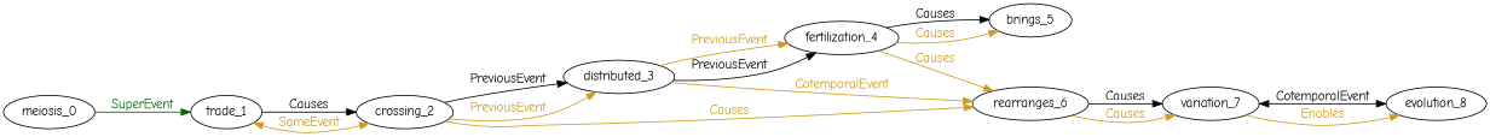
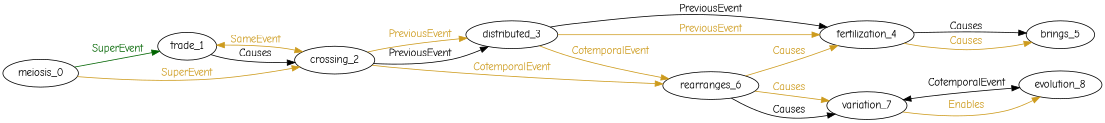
  digraph {
    fontname="Comic Neue"
    rankdir=LR
    node [fontname="Comic Neue"]
    edge [color=goldenrod3 fontcolor=goldenrod3 fontname="Comic Neue"]
    n1 [label=meiosis_0]
    n2 [label=trade_1]
    n3 [label=crossing_2]
    n4 [label=distributed_3]
    n5 [label=rearranges_6]
    n6 [label=fertilization_4]
    n7 [label=variation_7]
    n8 [label=brings_5]
    n9 [label=evolution_8]
    n1 -> n2 [color=darkgreen fontcolor=darkgreen label=SuperEvent]
+   n1 -> n3 [label=SuperEvent]
    n2 -> n3 [color=Black fontcolor=black label=Causes]
    n2 -> n3 [dir=both label=SameEvent]
    n3 -> n4 [color=Black fontcolor=black label=PreviousEvent]
    n3 -> n4 [label=PreviousEvent]
-   n3 -> n5 [label=Causes]
+   n3 -> n5 [label=CotemporalEvent]
    n4 -> n5 [label=CotemporalEvent]
    n4 -> n6 [color=Black fontcolor=black label=PreviousEvent]
    n4 -> n6 [label=PreviousEvent]
    n5 -> n7 [color=Black fontcolor=black label=Causes]
    n5 -> n7 [label=Causes]
-   n6 -> n5 [label=Causes]
+   n5 -> n6 [label=Causes]
    n6 -> n8 [color=Black fontcolor=black label=Causes]
    n6 -> n8 [label=Causes]
    n7 -> n9 [color=Black dir=both fontcolor=black label=CotemporalEvent]
    n7 -> n9 [label=Enables]
  }
